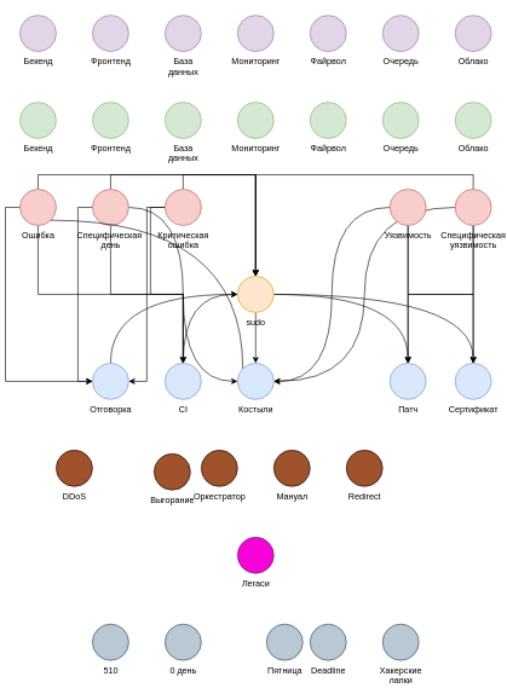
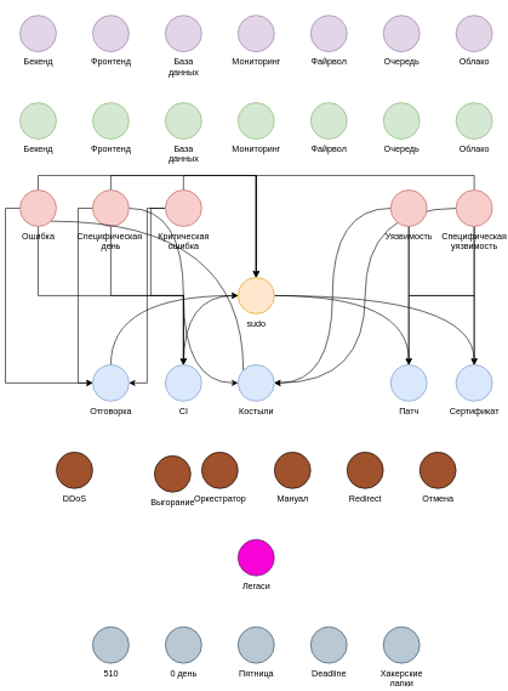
  <mxCell id="0" />
  <mxCell id="1" parent="0" />
  <mxCell id="2" style="edgeStyle=orthogonalEdgeStyle;rounded=0;orthogonalLoop=1;jettySize=auto;html=1;exitX=0;exitY=0.5;exitDx=0;exitDy=0;entryX=0;entryY=0.5;entryDx=0;entryDy=0;" edge="1" parent="1" source="5" target="13"><mxGeometry relative="1" as="geometry" /></mxCell>
  <mxCell id="3" style="edgeStyle=orthogonalEdgeStyle;rounded=0;orthogonalLoop=1;jettySize=auto;html=1;exitX=0.5;exitY=1;exitDx=0;exitDy=0;entryX=0.5;entryY=0;entryDx=0;entryDy=0;" edge="1" parent="1" source="5" target="60"><mxGeometry relative="1" as="geometry" /></mxCell>
  <mxCell id="4" style="edgeStyle=orthogonalEdgeStyle;rounded=0;orthogonalLoop=1;jettySize=auto;html=1;exitX=0.5;exitY=0;exitDx=0;exitDy=0;entryX=0.5;entryY=0;entryDx=0;entryDy=0;" edge="1" parent="1" source="5" target="34"><mxGeometry relative="1" as="geometry" /></mxCell>
  <mxCell id="5" value="Ошибка" style="shape=mxgraph.bpmn.shape;html=1;verticalLabelPosition=bottom;labelBackgroundColor=none;verticalAlign=top;perimeter=ellipsePerimeter;outline=standard;symbol=general;fillColor=#f8cecc;strokeColor=#b85450;" parent="1" vertex="1"><mxGeometry x="20" y="260" width="50" height="50" as="geometry" /></mxCell>
  <mxCell id="6" style="edgeStyle=orthogonalEdgeStyle;rounded=0;orthogonalLoop=1;jettySize=auto;html=1;exitX=0;exitY=0.5;exitDx=0;exitDy=0;entryX=1;entryY=0.5;entryDx=0;entryDy=0;curved=1;labelBackgroundColor=none;" edge="1" parent="1" source="49" target="15"><mxGeometry relative="1" as="geometry" /></mxCell>
  <mxCell id="7" style="edgeStyle=orthogonalEdgeStyle;rounded=0;orthogonalLoop=1;jettySize=auto;html=1;exitX=0.5;exitY=1;exitDx=0;exitDy=0;entryX=0.5;entryY=0;entryDx=0;entryDy=0;" edge="1" parent="1" source="11" target="16"><mxGeometry relative="1" as="geometry" /></mxCell>
  <mxCell id="8" style="edgeStyle=orthogonalEdgeStyle;rounded=0;orthogonalLoop=1;jettySize=auto;html=1;exitX=0.5;exitY=1;exitDx=0;exitDy=0;entryX=0.5;entryY=0;entryDx=0;entryDy=0;" edge="1" parent="1" source="11" target="14"><mxGeometry relative="1" as="geometry" /></mxCell>
  <mxCell id="9" style="edgeStyle=orthogonalEdgeStyle;rounded=0;orthogonalLoop=1;jettySize=auto;html=1;exitX=0.5;exitY=0;exitDx=0;exitDy=0;entryX=0.5;entryY=0;entryDx=0;entryDy=0;" edge="1" parent="1" source="11" target="34"><mxGeometry relative="1" as="geometry" /></mxCell>
  <mxCell id="10" style="edgeStyle=orthogonalEdgeStyle;rounded=0;orthogonalLoop=1;jettySize=auto;html=1;exitX=0;exitY=0.5;exitDx=0;exitDy=0;entryX=1;entryY=0.5;entryDx=0;entryDy=0;curved=1;" edge="1" parent="1" source="11" target="15"><mxGeometry relative="1" as="geometry" /></mxCell>
  <mxCell id="11" value="Специфическая &lt;br&gt;уязвимость" style="shape=mxgraph.bpmn.shape;html=1;verticalLabelPosition=bottom;labelBackgroundColor=none;verticalAlign=top;perimeter=ellipsePerimeter;outline=standard;symbol=general;fillColor=#f8cecc;strokeColor=#b85450;" parent="1" vertex="1"><mxGeometry x="620" y="260" width="50" height="50" as="geometry" /></mxCell>
  <mxCell id="12" style="edgeStyle=orthogonalEdgeStyle;rounded=0;orthogonalLoop=1;jettySize=auto;html=1;exitX=0.5;exitY=0;exitDx=0;exitDy=0;entryX=0;entryY=0.5;entryDx=0;entryDy=0;curved=1;" edge="1" parent="1" source="13" target="34"><mxGeometry relative="1" as="geometry" /></mxCell>
  <mxCell id="13" value="Отговорка" style="shape=mxgraph.bpmn.shape;html=1;verticalLabelPosition=bottom;labelBackgroundColor=none;verticalAlign=top;perimeter=ellipsePerimeter;outline=standard;symbol=general;fillColor=#dae8fc;strokeColor=#6c8ebf;" parent="1" vertex="1"><mxGeometry x="120" y="500" width="50" height="50" as="geometry" /></mxCell>
  <mxCell id="14" value="Патч" style="shape=mxgraph.bpmn.shape;html=1;verticalLabelPosition=bottom;labelBackgroundColor=none;verticalAlign=top;perimeter=ellipsePerimeter;outline=standard;symbol=general;fillColor=#dae8fc;strokeColor=#6c8ebf;" parent="1" vertex="1"><mxGeometry x="530" y="500" width="50" height="50" as="geometry" /></mxCell>
  <mxCell id="15" value="Костыли" style="shape=mxgraph.bpmn.shape;html=1;verticalLabelPosition=bottom;labelBackgroundColor=none;verticalAlign=top;perimeter=ellipsePerimeter;outline=standard;symbol=general;fillColor=#dae8fc;strokeColor=#6c8ebf;" parent="1" vertex="1"><mxGeometry x="320" y="500" width="50" height="50" as="geometry" /></mxCell>
  <mxCell id="16" value="Сертификат" style="shape=mxgraph.bpmn.shape;html=1;verticalLabelPosition=bottom;labelBackgroundColor=none;verticalAlign=top;perimeter=ellipsePerimeter;outline=standard;symbol=general;fillColor=#dae8fc;strokeColor=#6c8ebf;" parent="1" vertex="1"><mxGeometry x="620" y="500" width="50" height="50" as="geometry" /></mxCell>
  <mxCell id="17" value="&lt;div&gt;Бекенд&lt;/div&gt;" style="shape=mxgraph.bpmn.shape;html=1;verticalLabelPosition=bottom;labelBackgroundColor=none;verticalAlign=top;perimeter=ellipsePerimeter;outline=standard;symbol=general;fillColor=#e1d5e7;strokeColor=#9673a6;" parent="1" vertex="1"><mxGeometry x="20" y="20" width="50" height="50" as="geometry" /></mxCell>
  <mxCell id="18" value="Мониторинг" style="shape=mxgraph.bpmn.shape;html=1;verticalLabelPosition=bottom;labelBackgroundColor=none;verticalAlign=top;perimeter=ellipsePerimeter;outline=standard;symbol=general;fillColor=#e1d5e7;strokeColor=#9673a6;" parent="1" vertex="1"><mxGeometry x="320" y="20" width="50" height="50" as="geometry" /></mxCell>
  <mxCell id="19" value="&lt;div&gt;Фронтенд&lt;/div&gt;" style="shape=mxgraph.bpmn.shape;html=1;verticalLabelPosition=bottom;labelBackgroundColor=none;verticalAlign=top;perimeter=ellipsePerimeter;outline=standard;symbol=general;fillColor=#e1d5e7;strokeColor=#9673a6;" parent="1" vertex="1"><mxGeometry x="120" y="20" width="50" height="50" as="geometry" /></mxCell>
  <mxCell id="20" value="База &lt;br&gt;данных" style="shape=mxgraph.bpmn.shape;html=1;verticalLabelPosition=bottom;labelBackgroundColor=none;verticalAlign=top;perimeter=ellipsePerimeter;outline=standard;symbol=general;fillColor=#e1d5e7;strokeColor=#9673a6;" parent="1" vertex="1"><mxGeometry x="220" y="20" width="50" height="50" as="geometry" /></mxCell>
  <mxCell id="21" value="Файрвол" style="shape=mxgraph.bpmn.shape;html=1;verticalLabelPosition=bottom;labelBackgroundColor=none;verticalAlign=top;perimeter=ellipsePerimeter;outline=standard;symbol=general;fillColor=#e1d5e7;strokeColor=#9673a6;" parent="1" vertex="1"><mxGeometry x="420" y="20" width="50" height="50" as="geometry" /></mxCell>
  <mxCell id="22" value="Очередь" style="shape=mxgraph.bpmn.shape;html=1;verticalLabelPosition=bottom;labelBackgroundColor=none;verticalAlign=top;perimeter=ellipsePerimeter;outline=standard;symbol=general;fillColor=#e1d5e7;strokeColor=#9673a6;" parent="1" vertex="1"><mxGeometry x="520" y="20" width="50" height="50" as="geometry" /></mxCell>
  <mxCell id="23" value="Облако" style="shape=mxgraph.bpmn.shape;html=1;verticalLabelPosition=bottom;labelBackgroundColor=none;verticalAlign=top;perimeter=ellipsePerimeter;outline=standard;symbol=general;fillColor=#e1d5e7;strokeColor=#9673a6;" parent="1" vertex="1"><mxGeometry x="620" y="20" width="50" height="50" as="geometry" /></mxCell>
  <mxCell id="24" value="&lt;div&gt;Бекенд&lt;/div&gt;" style="shape=mxgraph.bpmn.shape;html=1;verticalLabelPosition=bottom;labelBackgroundColor=none;verticalAlign=top;perimeter=ellipsePerimeter;outline=standard;symbol=general;fillColor=#d5e8d4;strokeColor=#82b366;" parent="1" vertex="1"><mxGeometry x="20" y="140" width="50" height="50" as="geometry" /></mxCell>
  <mxCell id="25" value="Мониторинг" style="shape=mxgraph.bpmn.shape;html=1;verticalLabelPosition=bottom;labelBackgroundColor=none;verticalAlign=top;perimeter=ellipsePerimeter;outline=standard;symbol=general;fillColor=#d5e8d4;strokeColor=#82b366;" parent="1" vertex="1"><mxGeometry x="320" y="140" width="50" height="50" as="geometry" /></mxCell>
  <mxCell id="26" value="&lt;div&gt;Фронтенд&lt;/div&gt;" style="shape=mxgraph.bpmn.shape;html=1;verticalLabelPosition=bottom;labelBackgroundColor=none;verticalAlign=top;perimeter=ellipsePerimeter;outline=standard;symbol=general;fillColor=#d5e8d4;strokeColor=#82b366;" parent="1" vertex="1"><mxGeometry x="120" y="140" width="50" height="50" as="geometry" /></mxCell>
  <mxCell id="27" value="База &lt;br&gt;данных" style="shape=mxgraph.bpmn.shape;html=1;verticalLabelPosition=bottom;labelBackgroundColor=none;verticalAlign=top;perimeter=ellipsePerimeter;outline=standard;symbol=general;fillColor=#d5e8d4;strokeColor=#82b366;" parent="1" vertex="1"><mxGeometry x="220" y="140" width="50" height="50" as="geometry" /></mxCell>
  <mxCell id="28" value="Файрвол" style="shape=mxgraph.bpmn.shape;html=1;verticalLabelPosition=bottom;labelBackgroundColor=none;verticalAlign=top;perimeter=ellipsePerimeter;outline=standard;symbol=general;fillColor=#d5e8d4;strokeColor=#82b366;" parent="1" vertex="1"><mxGeometry x="420" y="140" width="50" height="50" as="geometry" /></mxCell>
  <mxCell id="29" value="Очередь" style="shape=mxgraph.bpmn.shape;html=1;verticalLabelPosition=bottom;labelBackgroundColor=none;verticalAlign=top;perimeter=ellipsePerimeter;outline=standard;symbol=general;fillColor=#d5e8d4;strokeColor=#82b366;" parent="1" vertex="1"><mxGeometry x="520" y="140" width="50" height="50" as="geometry" /></mxCell>
  <mxCell id="30" value="Облако" style="shape=mxgraph.bpmn.shape;html=1;verticalLabelPosition=bottom;labelBackgroundColor=none;verticalAlign=top;perimeter=ellipsePerimeter;outline=standard;symbol=general;fillColor=#d5e8d4;strokeColor=#82b366;" parent="1" vertex="1"><mxGeometry x="620" y="140" width="50" height="50" as="geometry" /></mxCell>
- <mxCell id="31" style="edgeStyle=orthogonalEdgeStyle;rounded=0;orthogonalLoop=1;jettySize=auto;html=1;exitX=0.5;exitY=1;exitDx=0;exitDy=0;entryX=0.5;entryY=0;entryDx=0;entryDy=0;curved=1;labelBackgroundColor=none;" parent="1" source="34" target="15" edge="1"><mxGeometry relative="1" as="geometry" /></mxCell>
  <mxCell id="32" style="edgeStyle=orthogonalEdgeStyle;rounded=0;orthogonalLoop=1;jettySize=auto;html=1;exitX=1;exitY=0.5;exitDx=0;exitDy=0;entryX=0.5;entryY=0;entryDx=0;entryDy=0;curved=1;" edge="1" parent="1" source="34" target="14"><mxGeometry relative="1" as="geometry" /></mxCell>
  <mxCell id="33" style="edgeStyle=orthogonalEdgeStyle;rounded=0;orthogonalLoop=1;jettySize=auto;html=1;exitX=1;exitY=0.5;exitDx=0;exitDy=0;entryX=0.5;entryY=0;entryDx=0;entryDy=0;curved=1;" edge="1" parent="1" source="34" target="16"><mxGeometry relative="1" as="geometry" /></mxCell>
  <mxCell id="34" value="sudo" style="shape=mxgraph.bpmn.shape;html=1;verticalLabelPosition=bottom;labelBackgroundColor=none;verticalAlign=top;perimeter=ellipsePerimeter;outline=standard;symbol=general;fillColor=#ffe6cc;strokeColor=#d79b00;" parent="1" vertex="1"><mxGeometry x="320" y="380" width="50" height="50" as="geometry" /></mxCell>
  <mxCell id="35" value="DDoS" style="shape=mxgraph.bpmn.shape;html=1;verticalLabelPosition=bottom;labelBackgroundColor=none;verticalAlign=top;perimeter=ellipsePerimeter;outline=standard;symbol=general;fillColor=#a0522d;strokeColor=default;fontColor=#000000;" parent="1" vertex="1"><mxGeometry x="70" y="620" width="50" height="50" as="geometry" /></mxCell>
  <mxCell id="36" value="Мануал" style="shape=mxgraph.bpmn.shape;html=1;verticalLabelPosition=bottom;labelBackgroundColor=none;verticalAlign=top;perimeter=ellipsePerimeter;outline=standard;symbol=general;fillColor=#a0522d;strokeColor=default;fontColor=#000000;" parent="1" vertex="1"><mxGeometry x="370" y="620" width="50" height="50" as="geometry" /></mxCell>
  <mxCell id="37" value="Выгорание" style="shape=mxgraph.bpmn.shape;html=1;verticalLabelPosition=bottom;labelBackgroundColor=none;verticalAlign=top;perimeter=ellipsePerimeter;outline=standard;symbol=general;fillColor=#a0522d;strokeColor=default;fontColor=#000000;" parent="1" vertex="1"><mxGeometry x="205" y="625" width="50" height="50" as="geometry" /></mxCell>
  <mxCell id="38" value="Оркестратор" style="shape=mxgraph.bpmn.shape;html=1;verticalLabelPosition=bottom;labelBackgroundColor=none;verticalAlign=top;perimeter=ellipsePerimeter;outline=standard;symbol=general;fillColor=#a0522d;strokeColor=default;fontColor=#000000;" parent="1" vertex="1"><mxGeometry x="270" y="620" width="50" height="50" as="geometry" /></mxCell>
  <mxCell id="39" value="Redirect" style="shape=mxgraph.bpmn.shape;html=1;verticalLabelPosition=bottom;labelBackgroundColor=none;verticalAlign=top;perimeter=ellipsePerimeter;outline=standard;symbol=general;fillColor=#a0522d;strokeColor=default;fontColor=#000000;" parent="1" vertex="1"><mxGeometry x="470" y="620" width="50" height="50" as="geometry" /></mxCell>
+ <mxCell id="40" value="Отмена" style="shape=mxgraph.bpmn.shape;html=1;verticalLabelPosition=bottom;labelBackgroundColor=none;verticalAlign=top;perimeter=ellipsePerimeter;outline=standard;symbol=general;fillColor=#a0522d;strokeColor=default;fontColor=#000000;" parent="1" vertex="1"><mxGeometry x="570" y="620" width="50" height="50" as="geometry" /></mxCell>
  <mxCell id="41" value="Легаси" style="shape=mxgraph.bpmn.shape;html=1;verticalLabelPosition=bottom;labelBackgroundColor=none;verticalAlign=top;perimeter=ellipsePerimeter;outline=standard;symbol=general;fillColor=#F702D7;strokeColor=#432D57;fontColor=#000000;" parent="1" vertex="1"><mxGeometry x="320" y="740" width="50" height="50" as="geometry" /></mxCell>
  <mxCell id="42" value="510" style="shape=mxgraph.bpmn.shape;html=1;verticalLabelPosition=bottom;labelBackgroundColor=none;verticalAlign=top;perimeter=ellipsePerimeter;outline=standard;symbol=general;fillColor=#bac8d3;strokeColor=#23445d;" parent="1" vertex="1"><mxGeometry x="120" y="860" width="50" height="50" as="geometry" /></mxCell>
  <mxCell id="43" value="Deadline" style="shape=mxgraph.bpmn.shape;html=1;verticalLabelPosition=bottom;labelBackgroundColor=none;verticalAlign=top;perimeter=ellipsePerimeter;outline=standard;symbol=general;fillColor=#bac8d3;strokeColor=#23445d;" parent="1" vertex="1"><mxGeometry x="420" y="860" width="50" height="50" as="geometry" /></mxCell>
  <mxCell id="44" value="0 день" style="shape=mxgraph.bpmn.shape;html=1;verticalLabelPosition=bottom;labelBackgroundColor=none;verticalAlign=top;perimeter=ellipsePerimeter;outline=standard;symbol=general;fillColor=#bac8d3;strokeColor=#23445d;" parent="1" vertex="1"><mxGeometry x="220" y="860" width="50" height="50" as="geometry" /></mxCell>
- <mxCell id="45" value="Пятница" style="shape=mxgraph.bpmn.shape;html=1;verticalLabelPosition=bottom;labelBackgroundColor=none;verticalAlign=top;perimeter=ellipsePerimeter;outline=standard;symbol=general;fillColor=#bac8d3;strokeColor=#23445d;" parent="1" vertex="1"><mxGeometry x="360" y="860" width="50" height="50" as="geometry" /></mxCell>
+ <mxCell id="45" value="Пятница" style="shape=mxgraph.bpmn.shape;html=1;verticalLabelPosition=bottom;labelBackgroundColor=none;verticalAlign=top;perimeter=ellipsePerimeter;outline=standard;symbol=general;fillColor=#bac8d3;strokeColor=#23445d;" parent="1" vertex="1"><mxGeometry x="320" y="860" width="50" height="50" as="geometry" /></mxCell>
  <mxCell id="46" value="Хакерские &lt;br&gt;лапки" style="shape=mxgraph.bpmn.shape;html=1;verticalLabelPosition=bottom;labelBackgroundColor=none;verticalAlign=top;perimeter=ellipsePerimeter;outline=standard;symbol=general;fillColor=#bac8d3;strokeColor=#23445d;" parent="1" vertex="1"><mxGeometry x="520" y="860" width="50" height="50" as="geometry" /></mxCell>
  <mxCell id="47" style="edgeStyle=orthogonalEdgeStyle;rounded=0;orthogonalLoop=1;jettySize=auto;html=1;exitX=0.5;exitY=1;exitDx=0;exitDy=0;" edge="1" parent="1" source="49" target="14"><mxGeometry relative="1" as="geometry" /></mxCell>
  <mxCell id="48" style="edgeStyle=orthogonalEdgeStyle;rounded=0;orthogonalLoop=1;jettySize=auto;html=1;exitX=0.5;exitY=1;exitDx=0;exitDy=0;" edge="1" parent="1" source="49" target="16"><mxGeometry relative="1" as="geometry" /></mxCell>
  <mxCell id="49" value="Уязвимость" style="shape=mxgraph.bpmn.shape;html=1;verticalLabelPosition=bottom;labelBackgroundColor=none;verticalAlign=top;perimeter=ellipsePerimeter;outline=standard;symbol=general;fillColor=#f8cecc;strokeColor=#b85450;" parent="1" vertex="1"><mxGeometry x="530" y="260" width="50" height="50" as="geometry" /></mxCell>
  <mxCell id="50" style="edgeStyle=orthogonalEdgeStyle;rounded=0;orthogonalLoop=1;jettySize=auto;html=1;exitX=0;exitY=0.5;exitDx=0;exitDy=0;entryX=0;entryY=0.5;entryDx=0;entryDy=0;" edge="1" parent="1" source="54" target="13"><mxGeometry relative="1" as="geometry" /></mxCell>
  <mxCell id="51" style="edgeStyle=orthogonalEdgeStyle;rounded=0;orthogonalLoop=1;jettySize=auto;html=1;exitX=0.5;exitY=1;exitDx=0;exitDy=0;entryX=0.5;entryY=0;entryDx=0;entryDy=0;" edge="1" parent="1" source="54" target="60"><mxGeometry relative="1" as="geometry" /></mxCell>
  <mxCell id="52" style="edgeStyle=orthogonalEdgeStyle;rounded=0;orthogonalLoop=1;jettySize=auto;html=1;exitX=0.5;exitY=0;exitDx=0;exitDy=0;entryX=0.5;entryY=0;entryDx=0;entryDy=0;" edge="1" parent="1" source="54" target="34"><mxGeometry relative="1" as="geometry" /></mxCell>
  <mxCell id="53" style="edgeStyle=orthogonalEdgeStyle;rounded=0;orthogonalLoop=1;jettySize=auto;html=1;exitX=1;exitY=0.5;exitDx=0;exitDy=0;entryX=0;entryY=0.5;entryDx=0;entryDy=0;curved=1;" edge="1" parent="1" source="54" target="15"><mxGeometry relative="1" as="geometry" /></mxCell>
  <mxCell id="54" value="&lt;div&gt;Специфическая&amp;nbsp;&lt;/div&gt;&lt;div&gt;день&lt;/div&gt;" style="shape=mxgraph.bpmn.shape;html=1;verticalLabelPosition=bottom;labelBackgroundColor=none;verticalAlign=top;perimeter=ellipsePerimeter;outline=standard;symbol=general;fillColor=#f8cecc;strokeColor=#b85450;" parent="1" vertex="1"><mxGeometry x="120" y="260" width="50" height="50" as="geometry" /></mxCell>
  <mxCell id="55" style="edgeStyle=orthogonalEdgeStyle;rounded=0;orthogonalLoop=1;jettySize=auto;html=1;exitX=0;exitY=0.5;exitDx=0;exitDy=0;entryX=1;entryY=0.5;entryDx=0;entryDy=0;" edge="1" parent="1" source="58" target="13"><mxGeometry relative="1" as="geometry" /></mxCell>
  <mxCell id="56" style="edgeStyle=orthogonalEdgeStyle;rounded=0;orthogonalLoop=1;jettySize=auto;html=1;exitX=0;exitY=0.5;exitDx=0;exitDy=0;entryX=0.5;entryY=0;entryDx=0;entryDy=0;" edge="1" parent="1" source="58" target="60"><mxGeometry relative="1" as="geometry" /></mxCell>
  <mxCell id="57" style="edgeStyle=orthogonalEdgeStyle;rounded=0;orthogonalLoop=1;jettySize=auto;html=1;exitX=0.5;exitY=0;exitDx=0;exitDy=0;entryX=0.5;entryY=0;entryDx=0;entryDy=0;" edge="1" parent="1" source="58" target="34"><mxGeometry relative="1" as="geometry" /></mxCell>
  <mxCell id="58" value="Критическая &lt;br&gt;ошибка" style="shape=mxgraph.bpmn.shape;html=1;verticalLabelPosition=bottom;labelBackgroundColor=none;verticalAlign=top;perimeter=ellipsePerimeter;outline=standard;symbol=general;fillColor=#f8cecc;strokeColor=#b85450;" parent="1" vertex="1"><mxGeometry x="220" y="260" width="50" height="50" as="geometry" /></mxCell>
  <mxCell id="59" style="edgeStyle=orthogonalEdgeStyle;rounded=0;orthogonalLoop=1;jettySize=auto;html=1;exitX=0.5;exitY=0;exitDx=0;exitDy=0;entryX=0;entryY=0.5;entryDx=0;entryDy=0;curved=1;" edge="1" parent="1" source="60" target="34"><mxGeometry relative="1" as="geometry" /></mxCell>
  <mxCell id="60" value="CI" style="shape=mxgraph.bpmn.shape;html=1;verticalLabelPosition=bottom;labelBackgroundColor=none;verticalAlign=top;perimeter=ellipsePerimeter;outline=standard;symbol=general;fillColor=#dae8fc;strokeColor=#6c8ebf;" parent="1" vertex="1"><mxGeometry x="220" y="500" width="50" height="50" as="geometry" /></mxCell>
  <mxCell id="61" style="edgeStyle=orthogonalEdgeStyle;rounded=0;orthogonalLoop=1;jettySize=auto;html=1;exitX=0.855;exitY=0.855;exitDx=0;exitDy=0;exitPerimeter=0;entryX=0.145;entryY=0.145;entryDx=0;entryDy=0;entryPerimeter=0;curved=1;endArrow=none;" edge="1" parent="1" source="5" target="15"><mxGeometry relative="1" as="geometry" /></mxCell>
